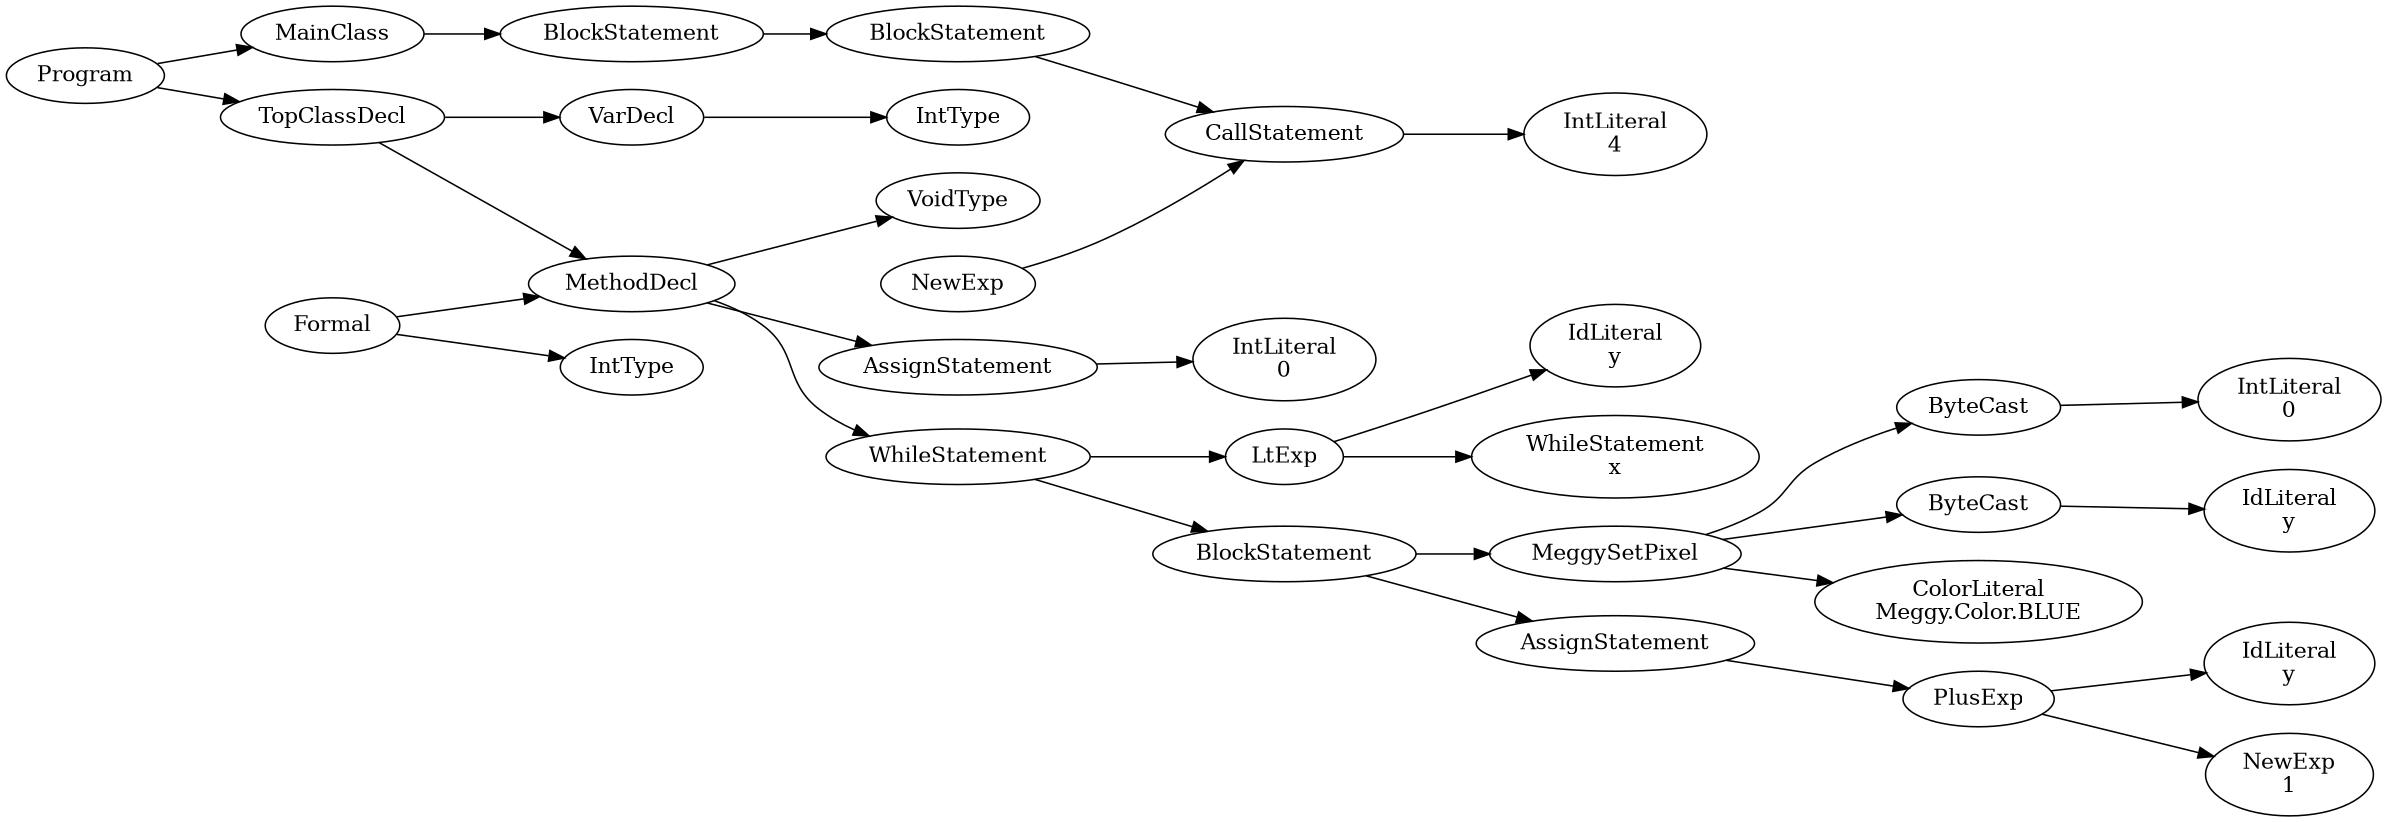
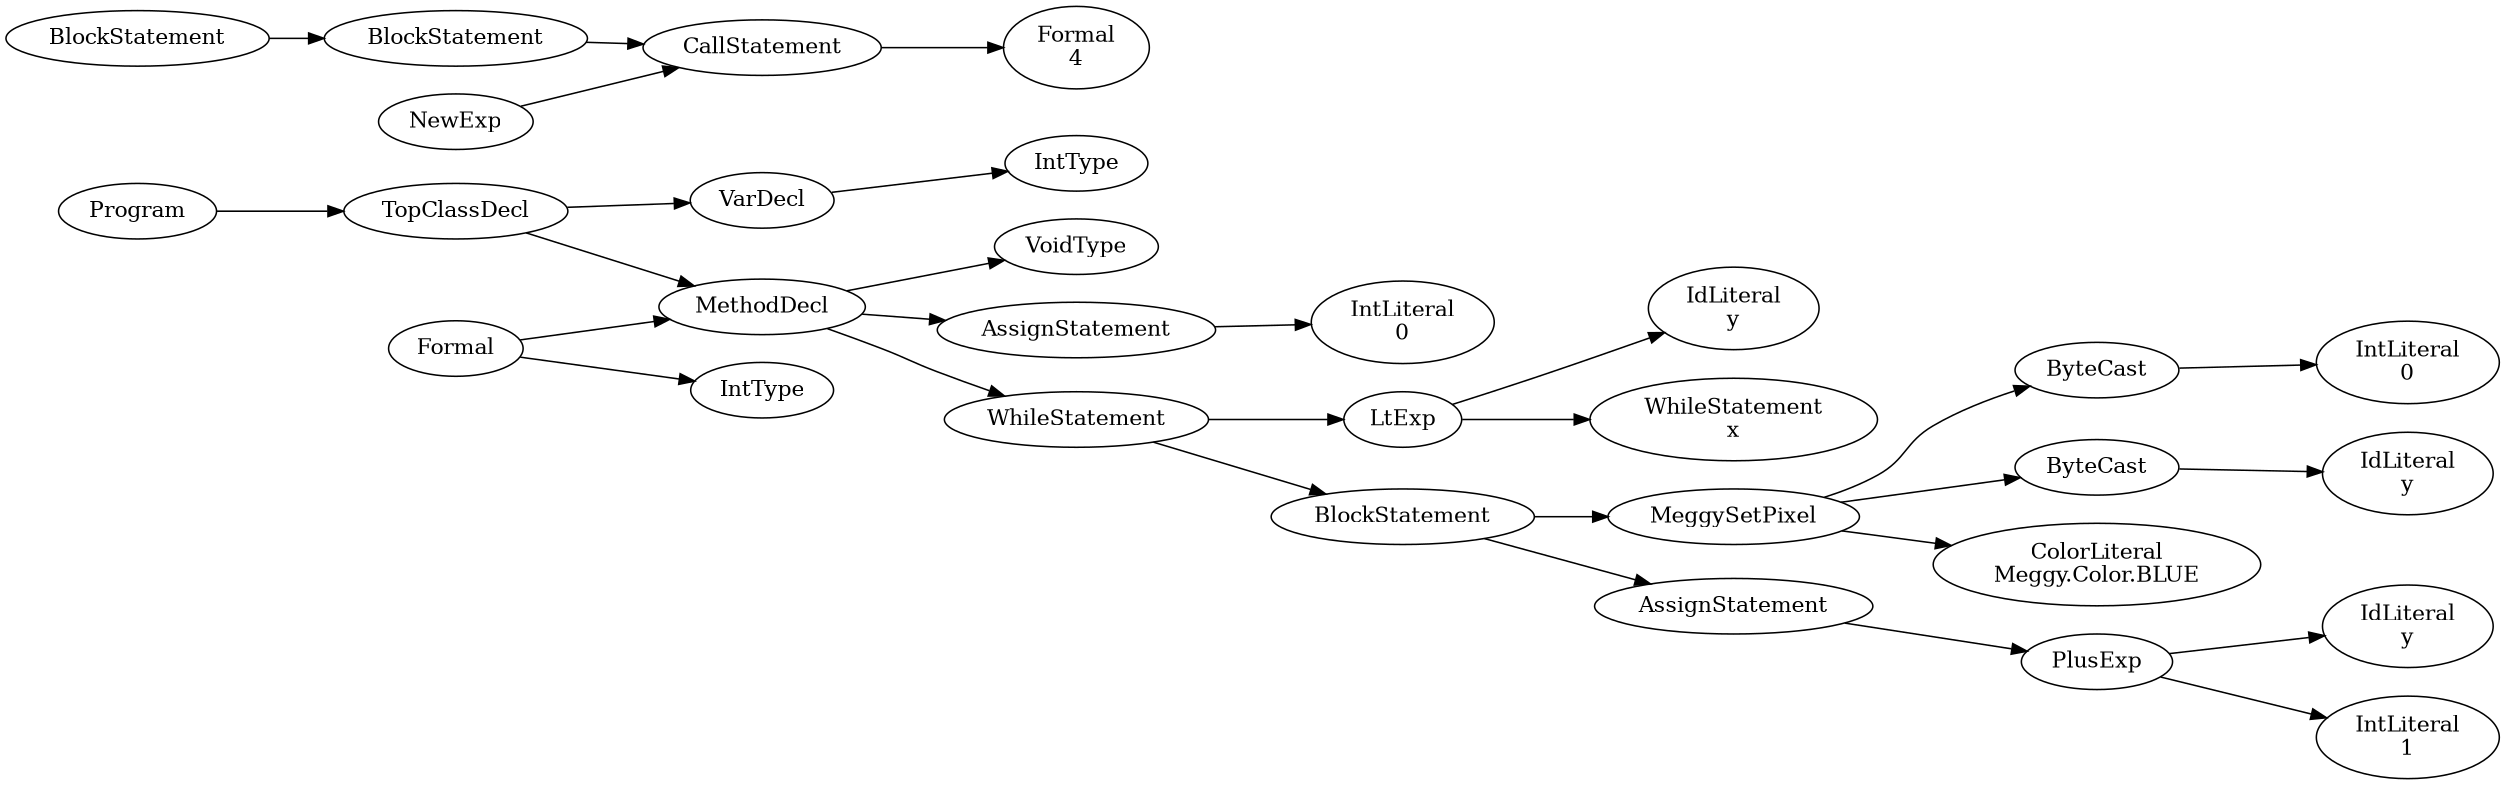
  digraph {
    rankdir=LR
    n1 [label=Program]
-   n2 [label=MainClass]
    n3 [label=TopClassDecl]
    n4 [label=BlockStatement]
    n5 [label=VarDecl]
    n6 [label=MethodDecl]
    n7 [label=BlockStatement]
    n8 [label=CallStatement]
-   n9 [label="IntLiteral\n4"]
+   n9 [label="Formal\n4"]
    n10 [label=NewExp]
    n11 [label=IntType]
    n12 [label=VoidType]
    n13 [label=AssignStatement]
    n14 [label=WhileStatement]
    n15 [label=Formal]
    n16 [label=IntType]
    n17 [label="IntLiteral\n0"]
    n18 [label=LtExp]
    n19 [label=BlockStatement]
    n20 [label="IdLiteral\ny"]
    n21 [label="WhileStatement\nx"]
    n22 [label=MeggySetPixel]
    n23 [label=AssignStatement]
    n24 [label=ByteCast]
    n25 [label=ByteCast]
    n26 [label="ColorLiteral\nMeggy.Color.BLUE"]
    n27 [label=PlusExp]
    n28 [label="IntLiteral\n0"]
    n29 [label="IdLiteral\ny"]
    n30 [label="IdLiteral\ny"]
-   n31 [label="NewExp\n1"]
-   n1 -> n2
+   n31 [label="IntLiteral\n1"]
    n1 -> n3
-   n2 -> n4
    n3 -> n5
    n3 -> n6
    n4 -> n7
    n5 -> n11
    n6 -> n12
    n6 -> n13
    n6 -> n14
    n7 -> n8
    n8 -> n9
    n10 -> n8
    n13 -> n17
    n14 -> n18
    n14 -> n19
    n15 -> n6
    n15 -> n16
    n18 -> n20
    n18 -> n21
    n19 -> n22
    n19 -> n23
    n22 -> n24
    n22 -> n25
    n22 -> n26
    n23 -> n27
    n24 -> n28
    n25 -> n29
    n27 -> n30
    n27 -> n31
  }
